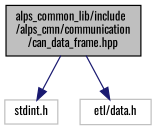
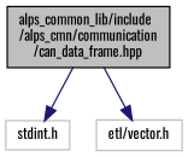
  digraph {
    fontname=Oswald
    node [color=grey75 fillcolor=white fontname=Oswald fontsize=10 shape=record style=filled]
    edge [color=midnightblue fontname=Oswald fontsize=10 labelfontname=Helvetica labelfontsize=10 style=solid]
    n1 [color=black fillcolor=grey75 fontcolor=black height=0.2 label="alps_common_lib/include\l/alps_cmn/communication\l/can_data_frame.hpp" width=0.4]
    n2 [height=0.2 label="stdint.h" width=0.4]
-   n3 [height=0.2 label="etl/data.h" width=0.4]
+   n3 [height=0.2 label="etl/vector.h" width=0.4]
    n1 -> n2
    n1 -> n3
  }
